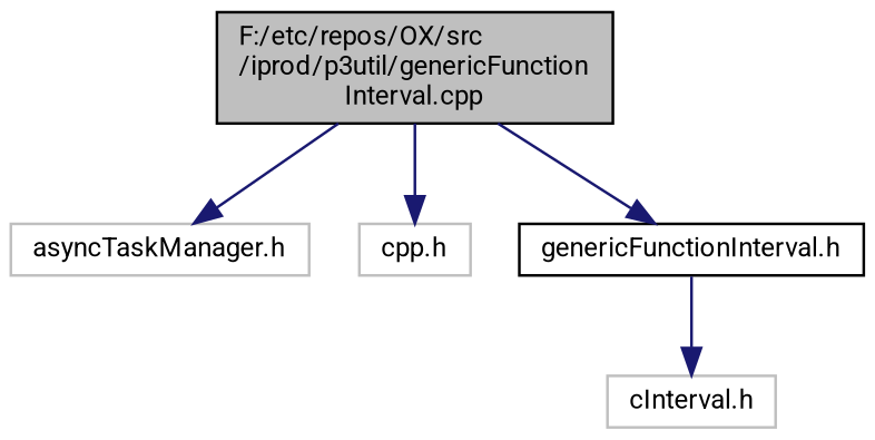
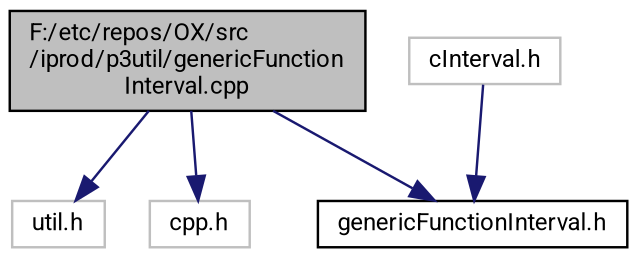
  digraph {
    fontname=Roboto
    node [color=grey75 fillcolor=white fontname=Roboto fontsize=10 shape=record style=filled]
    edge [color=midnightblue fontname=Roboto fontsize=10 labelfontname=Helvetica labelfontsize=10 style=solid]
    n1 [color=black fillcolor=grey75 fontcolor=black height=0.2 label="F:/etc/repos/OX/src\l/iprod/p3util/genericFunction\lInterval.cpp" width=0.4]
-   n2 [height=0.2 label="asyncTaskManager.h" width=0.4]
+   n2 [height=0.2 label="util.h" width=0.4]
    n3 [height=0.2 label="cpp.h" width=0.4]
    n4 [color=black height=0.2 label="genericFunctionInterval.h" width=0.4]
    n5 [height=0.2 label="cInterval.h" width=0.4]
    n1 -> n2
    n1 -> n3
    n1 -> n4
-   n4 -> n5
+   n5 -> n4
  }
